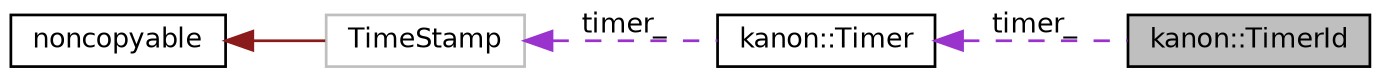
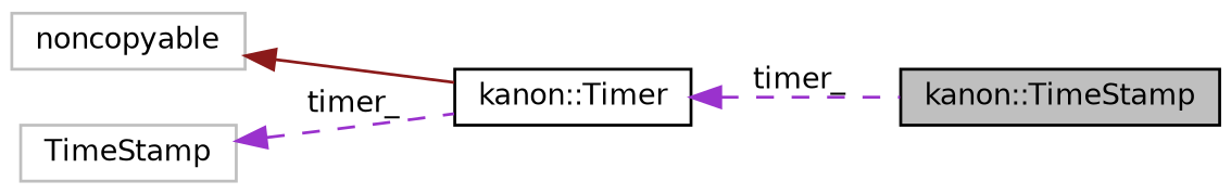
  digraph {
    rankdir=LR
    node [color=black fontname=Helvetica fontsize=10 shape=record]
    edge [color=darkorchid3 dir=back fontname=Helvetica fontsize=10 labelfontname=Helvetica labelfontsize=10 style=dashed]
-   n1 [fillcolor=grey75 fontcolor=black height=0.2 label="kanon::TimerId" style=filled width=0.4]
+   n1 [fillcolor=grey75 fontcolor=black height=0.2 label="kanon::TimeStamp" style=filled width=0.4]
    n2 [height=0.2 label="kanon::Timer" width=0.4]
-   n3 [height=0.2 label=noncopyable width=0.4]
+   n3 [color=grey75 height=0.2 label=noncopyable width=0.4]
    n4 [color=grey75 height=0.2 label=TimeStamp width=0.4]
    n2 -> n1 [label=" timer_"]
-   n3 -> n4 [color=firebrick4 style=solid]
+   n3 -> n2 [color=firebrick4 style=solid]
    n4 -> n2 [label=" timer_"]
  }
